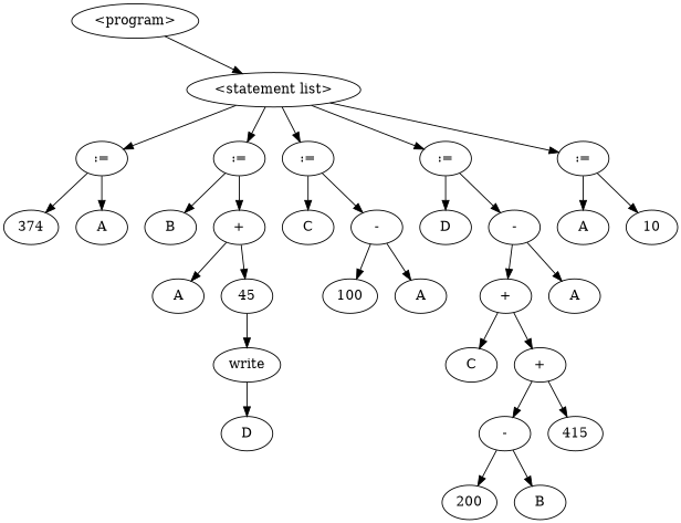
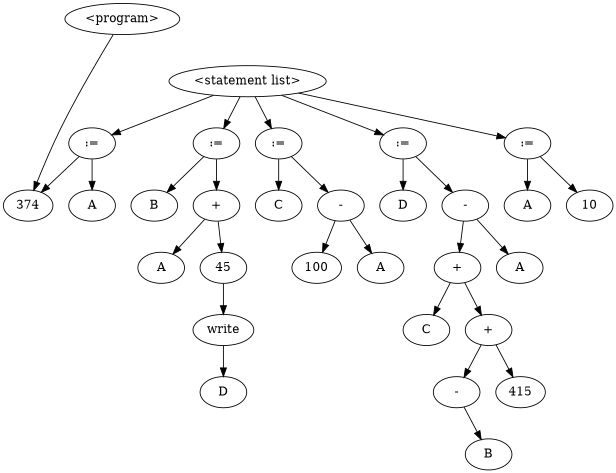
  digraph {
    n1 [label="<program>"]
    n2 [label="<statement list>"]
    n3 [label=":="]
    n4 [label=":="]
    n5 [label=":="]
    n6 [label=":="]
    n7 [label=":="]
    n8 [label=A]
    n9 [label=10]
    n10 [label=A]
    n11 [label=374]
    n12 [label=B]
    n13 [label="+"]
    n14 [label=C]
    n15 [label="-"]
    n16 [label=D]
    n17 [label="-"]
    n18 [label=write]
    n19 [label=D]
    n20 [label=A]
    n21 [label=45]
    n22 [label=100]
    n23 [label=A]
    n24 [label="+"]
    n25 [label=A]
    n26 [label="+"]
    n27 [label=C]
    n28 [label=415]
    n29 [label="-"]
-   n30 [label=200]
    n31 [label=B]
-   n1 -> n2
+   n1 -> n11
    n2 -> n3
    n2 -> n4
    n2 -> n5
    n2 -> n6
    n2 -> n7
    n3 -> n8
    n3 -> n9
    n4 -> n10
    n4 -> n11
    n5 -> n12
    n5 -> n13
    n6 -> n14
    n6 -> n15
    n7 -> n16
    n7 -> n17
    n13 -> n20
    n13 -> n21
    n15 -> n22
    n15 -> n23
    n17 -> n24
    n17 -> n25
    n18 -> n19
    n21 -> n18
    n24 -> n26
    n24 -> n27
    n26 -> n28
    n26 -> n29
-   n29 -> n30
    n29 -> n31
  }
